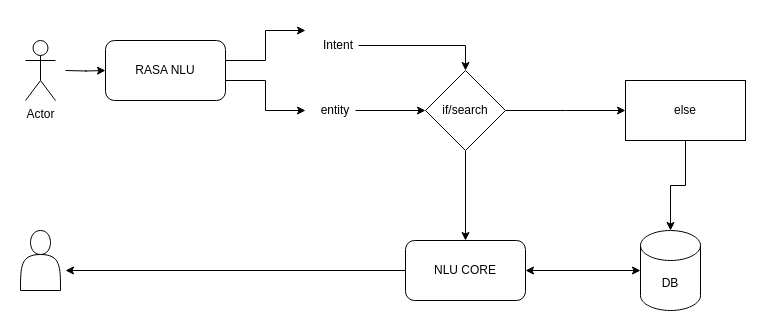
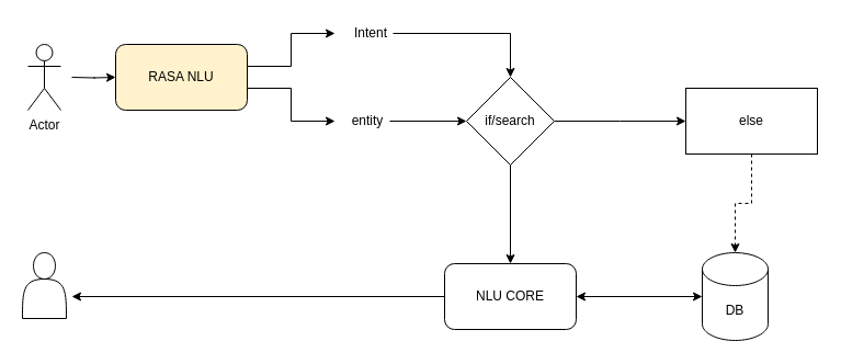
  <mxCell id="0" />
  <mxCell id="1" parent="0" />
  <mxCell id="2" style="edgeStyle=orthogonalEdgeStyle;rounded=0;orthogonalLoop=1;jettySize=auto;html=1;" edge="1" parent="1"><mxGeometry relative="1" as="geometry"><mxPoint x="105" y="70" as="targetPoint" /><mxPoint x="65" y="70" as="sourcePoint" /></mxGeometry></mxCell>
  <mxCell id="3" value="Actor" style="shape=umlActor;verticalLabelPosition=bottom;verticalAlign=top;html=1;outlineConnect=0;" vertex="1" parent="1"><mxGeometry x="25" y="40" width="30" height="60" as="geometry" /></mxCell>
  <mxCell id="4" style="edgeStyle=orthogonalEdgeStyle;rounded=0;orthogonalLoop=1;jettySize=auto;html=1;" edge="1" parent="1" source="6"><mxGeometry relative="1" as="geometry"><mxPoint x="305" y="110" as="targetPoint" /><Array as="points"><mxPoint x="265" y="80" /><mxPoint x="265" y="110" /></Array></mxGeometry></mxCell>
  <mxCell id="5" style="edgeStyle=orthogonalEdgeStyle;rounded=0;orthogonalLoop=1;jettySize=auto;html=1;exitX=1;exitY=0.25;exitDx=0;exitDy=0;" edge="1" parent="1" source="6"><mxGeometry relative="1" as="geometry"><mxPoint x="305" y="30" as="targetPoint" /><Array as="points"><mxPoint x="225" y="60" /><mxPoint x="265" y="60" /><mxPoint x="265" y="30" /></Array></mxGeometry></mxCell>
- <mxCell id="6" value="RASA NLU" style="rounded=1;whiteSpace=wrap;html=1;" vertex="1" parent="1"><mxGeometry x="105" y="40" width="120" height="60" as="geometry" /></mxCell>
+ <mxCell id="6" value="RASA NLU" style="rounded=1;whiteSpace=wrap;html=1;fillColor=#fff2cc;" vertex="1" parent="1"><mxGeometry x="105" y="40" width="120" height="60" as="geometry" /></mxCell>
  <mxCell id="7" style="edgeStyle=orthogonalEdgeStyle;rounded=0;orthogonalLoop=1;jettySize=auto;html=1;entryX=0.5;entryY=0;entryDx=0;entryDy=0;" edge="1" parent="1" source="8" target="13"><mxGeometry relative="1" as="geometry"><mxPoint x="465" y="30" as="targetPoint" /></mxGeometry></mxCell>
- <mxCell id="8" value="Intent" style="text;html=1;strokeColor=none;fillColor=none;align=center;verticalAlign=middle;whiteSpace=wrap;rounded=0;" vertex="1" parent="1"><mxGeometry x="318" y="35" width="40" height="20" as="geometry" /></mxCell>
+ <mxCell id="8" value="Intent" style="text;html=1;strokeColor=none;fillColor=none;align=center;verticalAlign=middle;whiteSpace=wrap;rounded=0;" vertex="1" parent="1"><mxGeometry x="318" y="20" width="40" height="20" as="geometry" /></mxCell>
  <mxCell id="9" style="edgeStyle=orthogonalEdgeStyle;rounded=0;orthogonalLoop=1;jettySize=auto;html=1;" edge="1" parent="1" source="10" target="13"><mxGeometry relative="1" as="geometry"><mxPoint x="465" y="110" as="targetPoint" /></mxGeometry></mxCell>
  <mxCell id="10" value="entity" style="text;html=1;strokeColor=none;fillColor=none;align=center;verticalAlign=middle;whiteSpace=wrap;rounded=0;" vertex="1" parent="1"><mxGeometry x="315" y="100" width="40" height="20" as="geometry" /></mxCell>
  <mxCell id="11" style="edgeStyle=orthogonalEdgeStyle;rounded=0;orthogonalLoop=1;jettySize=auto;html=1;" edge="1" parent="1" source="13" target="15"><mxGeometry relative="1" as="geometry"><mxPoint x="465" y="270" as="targetPoint" /></mxGeometry></mxCell>
  <mxCell id="12" style="edgeStyle=orthogonalEdgeStyle;rounded=0;orthogonalLoop=1;jettySize=auto;html=1;" edge="1" parent="1" source="13"><mxGeometry relative="1" as="geometry"><mxPoint x="625" y="110" as="targetPoint" /></mxGeometry></mxCell>
  <mxCell id="13" value="if/search" style="rhombus;whiteSpace=wrap;html=1;" vertex="1" parent="1"><mxGeometry x="425" y="70" width="80" height="80" as="geometry" /></mxCell>
  <mxCell id="14" style="edgeStyle=orthogonalEdgeStyle;rounded=0;orthogonalLoop=1;jettySize=auto;html=1;" edge="1" parent="1" source="15"><mxGeometry relative="1" as="geometry"><mxPoint x="65" y="270" as="targetPoint" /></mxGeometry></mxCell>
  <mxCell id="15" value="NLU CORE" style="rounded=1;whiteSpace=wrap;html=1;" vertex="1" parent="1"><mxGeometry x="405" y="240" width="120" height="60" as="geometry" /></mxCell>
  <mxCell id="16" value="" style="shape=actor;whiteSpace=wrap;html=1;" vertex="1" parent="1"><mxGeometry x="20" y="230" width="40" height="60" as="geometry" /></mxCell>
  <mxCell id="17" value="DB" style="shape=cylinder3;whiteSpace=wrap;html=1;boundedLbl=1;backgroundOutline=1;size=15;" vertex="1" parent="1"><mxGeometry x="640" y="230" width="60" height="80" as="geometry" /></mxCell>
- <mxCell id="18" style="edgeStyle=orthogonalEdgeStyle;rounded=0;orthogonalLoop=1;jettySize=auto;html=1;entryX=0.5;entryY=0;entryDx=0;entryDy=0;entryPerimeter=0;" edge="1" parent="1" source="19" target="17"><mxGeometry relative="1" as="geometry" /></mxCell>
+ <mxCell id="18" style="edgeStyle=orthogonalEdgeStyle;rounded=0;orthogonalLoop=1;jettySize=auto;html=1;entryX=0.5;entryY=0;entryDx=0;entryDy=0;entryPerimeter=0;dashed=1;" edge="1" parent="1" source="19" target="17"><mxGeometry relative="1" as="geometry" /></mxCell>
  <mxCell id="19" value="else" style="rounded=0;whiteSpace=wrap;html=1;" vertex="1" parent="1"><mxGeometry x="625" y="80" width="120" height="60" as="geometry" /></mxCell>
  <mxCell id="20" value="" style="endArrow=classic;startArrow=classic;html=1;exitX=1;exitY=0.5;exitDx=0;exitDy=0;entryX=0;entryY=0.5;entryDx=0;entryDy=0;entryPerimeter=0;" edge="1" parent="1" source="15" target="17"><mxGeometry width="50" height="50" relative="1" as="geometry"><mxPoint x="335" y="210" as="sourcePoint" /><mxPoint x="645" y="270" as="targetPoint" /><Array as="points" /></mxGeometry></mxCell>
